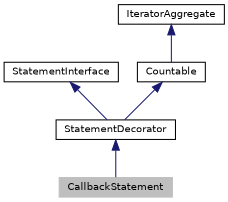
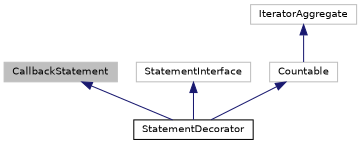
  digraph {
    node [color=grey75 fillcolor=white fontname=Helvetica fontsize=10 shape=record style=filled]
    edge [color=midnightblue dir=back fontname=Helvetica fontsize=10 labelfontname=Helvetica labelfontsize=10 style=solid]
    n1 [fillcolor=grey75 fontcolor=black height=0.2 label=CallbackStatement width=0.4]
    n2 [color=black height=0.2 label=StatementDecorator width=0.4]
-   n3 [color=black height=0.2 label=StatementInterface width=0.4]
-   n4 [color=black height=0.2 label=Countable width=0.4]
-   n5 [color=black height=0.2 label=IteratorAggregate width=0.4]
-   n2 -> n1
+   n3 [height=0.2 label=StatementInterface width=0.4]
+   n4 [height=0.2 label=Countable width=0.4]
+   n5 [height=0.2 label=IteratorAggregate width=0.4]
+   n1 -> n2
    n3 -> n2
    n4 -> n2
    n5 -> n4
  }
